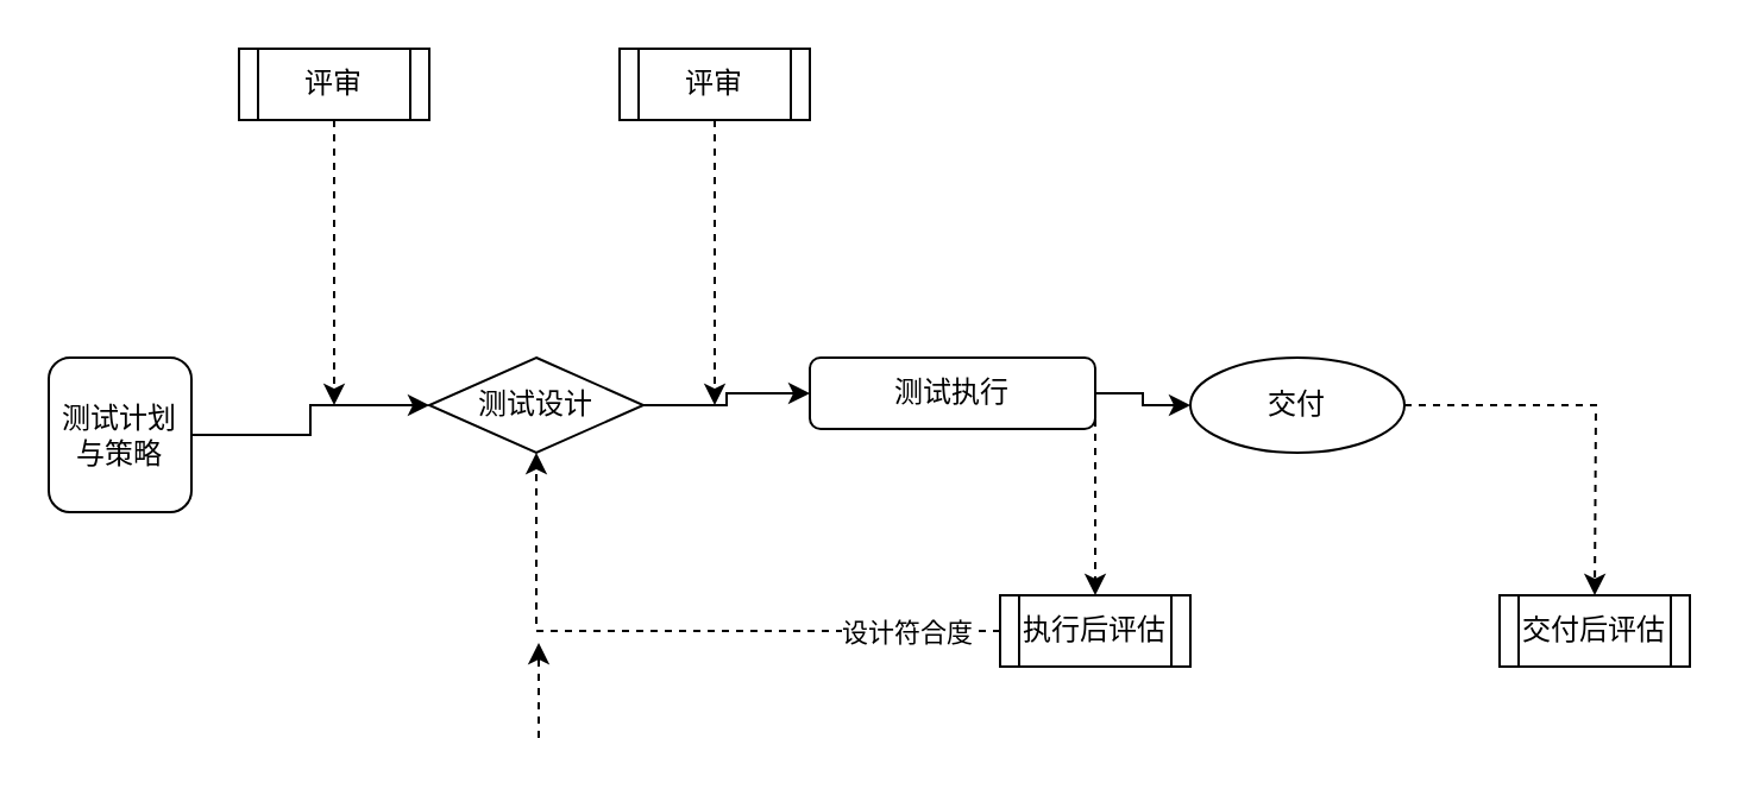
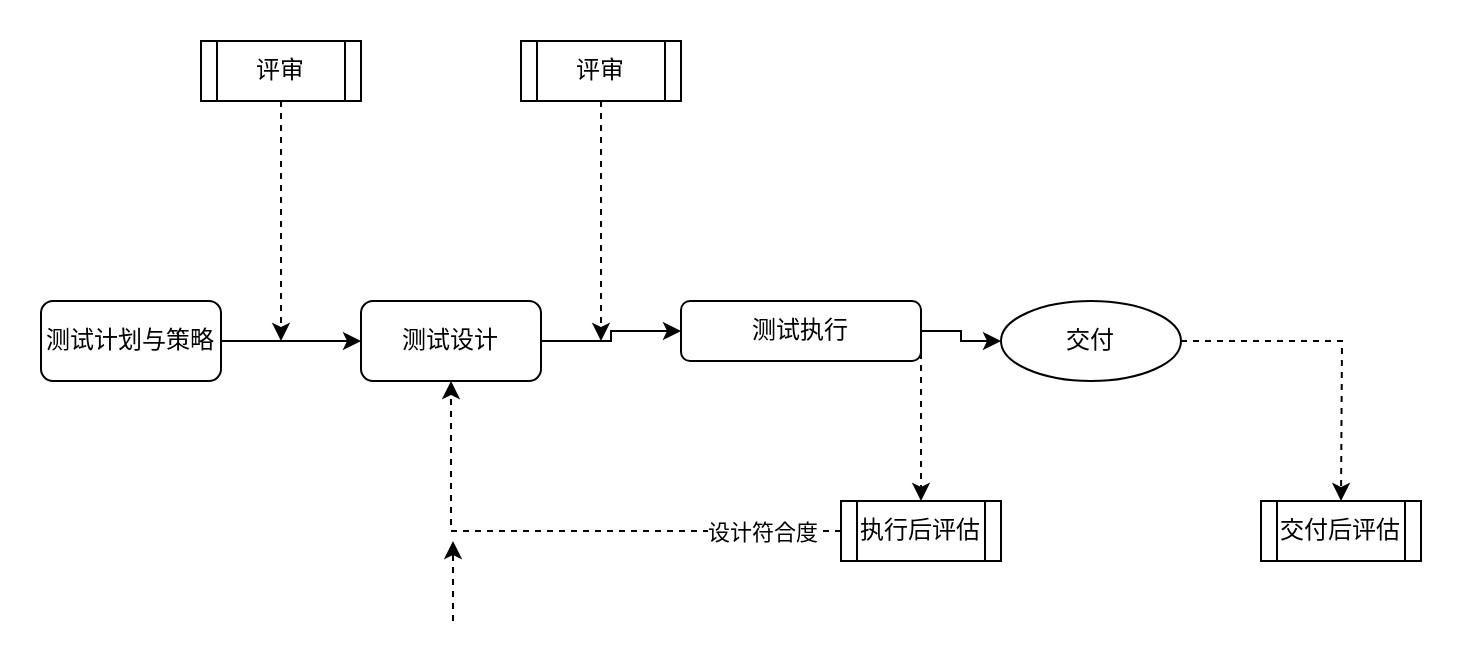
  <mxCell id="0" />
  <mxCell id="1" parent="0" />
  <mxCell id="2" style="edgeStyle=orthogonalEdgeStyle;rounded=0;orthogonalLoop=1;jettySize=auto;html=1;" edge="1" parent="1" source="3" target="5"><mxGeometry relative="1" as="geometry" /></mxCell>
- <mxCell id="3" value="测试计划与策略" style="rounded=1;whiteSpace=wrap;html=1;fontSize=12;glass=0;strokeWidth=1;shadow=0;" parent="1" vertex="1"><mxGeometry x="20" y="150" width="60" height="65" as="geometry" /></mxCell>
+ <mxCell id="3" value="测试计划与策略" style="rounded=1;whiteSpace=wrap;html=1;fontSize=12;glass=0;strokeWidth=1;shadow=0;" parent="1" vertex="1"><mxGeometry x="20" y="150" width="90" height="40" as="geometry" /></mxCell>
  <mxCell id="4" style="edgeStyle=orthogonalEdgeStyle;rounded=0;orthogonalLoop=1;jettySize=auto;html=1;" edge="1" parent="1" source="5" target="7"><mxGeometry relative="1" as="geometry"><mxPoint x="370" y="170" as="targetPoint" /></mxGeometry></mxCell>
- <mxCell id="5" value="测试设计" style="rhombus;whiteSpace=wrap;html=1;fontSize=12;glass=0;strokeWidth=1;shadow=0;" parent="1" vertex="1"><mxGeometry x="180" y="150" width="90" height="40" as="geometry" /></mxCell>
+ <mxCell id="5" value="测试设计" style="rounded=1;whiteSpace=wrap;html=1;fontSize=12;glass=0;strokeWidth=1;shadow=0;" parent="1" vertex="1"><mxGeometry x="180" y="150" width="90" height="40" as="geometry" /></mxCell>
  <mxCell id="6" style="edgeStyle=orthogonalEdgeStyle;rounded=0;orthogonalLoop=1;jettySize=auto;html=1;exitX=1;exitY=0.5;exitDx=0;exitDy=0;" edge="1" parent="1" source="7" target="9"><mxGeometry relative="1" as="geometry" /></mxCell>
  <mxCell id="7" value="测试执行" style="rounded=1;whiteSpace=wrap;html=1;fontSize=12;glass=0;strokeWidth=1;shadow=0;" vertex="1" parent="1"><mxGeometry x="340" y="150" width="120" height="30" as="geometry" /></mxCell>
  <mxCell id="8" style="edgeStyle=orthogonalEdgeStyle;rounded=0;orthogonalLoop=1;jettySize=auto;html=1;dashed=1;endArrow=classic;endFill=1;" edge="1" parent="1" source="9"><mxGeometry relative="1" as="geometry"><mxPoint x="670" y="250" as="targetPoint" /></mxGeometry></mxCell>
  <mxCell id="9" value="交付" style="ellipse;whiteSpace=wrap;html=1;fontSize=12;glass=0;strokeWidth=1;shadow=0;" vertex="1" parent="1"><mxGeometry x="500" y="150" width="90" height="40" as="geometry" /></mxCell>
  <mxCell id="10" style="edgeStyle=orthogonalEdgeStyle;rounded=0;orthogonalLoop=1;jettySize=auto;html=1;dashed=1;" edge="1" parent="1" source="11"><mxGeometry relative="1" as="geometry"><mxPoint x="140" y="170" as="targetPoint" /></mxGeometry></mxCell>
  <mxCell id="11" value="评审" style="shape=process;whiteSpace=wrap;html=1;backgroundOutline=1;" vertex="1" parent="1"><mxGeometry x="100" y="20" width="80" height="30" as="geometry" /></mxCell>
  <mxCell id="12" style="edgeStyle=orthogonalEdgeStyle;rounded=0;orthogonalLoop=1;jettySize=auto;html=1;dashed=1;" edge="1" parent="1" source="13"><mxGeometry relative="1" as="geometry"><mxPoint x="300" y="170" as="targetPoint" /></mxGeometry></mxCell>
  <mxCell id="13" value="评审" style="shape=process;whiteSpace=wrap;html=1;backgroundOutline=1;" vertex="1" parent="1"><mxGeometry x="260" y="20" width="80" height="30" as="geometry" /></mxCell>
  <mxCell id="14" value="" style="endArrow=classic;html=1;rounded=0;dashed=1;" edge="1" parent="1"><mxGeometry width="50" height="50" relative="1" as="geometry"><mxPoint x="460" y="170" as="sourcePoint" /><mxPoint x="460" y="250" as="targetPoint" /></mxGeometry></mxCell>
  <mxCell id="15" style="edgeStyle=orthogonalEdgeStyle;rounded=0;orthogonalLoop=1;jettySize=auto;html=1;entryX=0.5;entryY=1;entryDx=0;entryDy=0;dashed=1;" edge="1" parent="1" source="17" target="5"><mxGeometry relative="1" as="geometry"><mxPoint x="220" y="265" as="targetPoint" /></mxGeometry></mxCell>
  <mxCell id="16" value="设计符合度" style="edgeLabel;html=1;align=center;verticalAlign=middle;resizable=0;points=[];" vertex="1" connectable="0" parent="15"><mxGeometry x="-0.815" y="1" relative="1" as="geometry"><mxPoint x="-15" y="-1" as="offset" /></mxGeometry></mxCell>
  <mxCell id="17" value="执行后评估" style="shape=process;whiteSpace=wrap;html=1;backgroundOutline=1;" vertex="1" parent="1"><mxGeometry x="420" y="250" width="80" height="30" as="geometry" /></mxCell>
  <mxCell id="18" value="交付后评估" style="shape=process;whiteSpace=wrap;html=1;backgroundOutline=1;" vertex="1" parent="1"><mxGeometry x="630" y="250" width="80" height="30" as="geometry" /></mxCell>
  <mxCell id="19" value="" style="endArrow=classic;html=1;rounded=0;dashed=1;" edge="1" parent="1"><mxGeometry width="50" height="50" relative="1" as="geometry"><mxPoint x="226" y="310" as="sourcePoint" /><mxPoint x="226" y="270" as="targetPoint" /></mxGeometry></mxCell>
